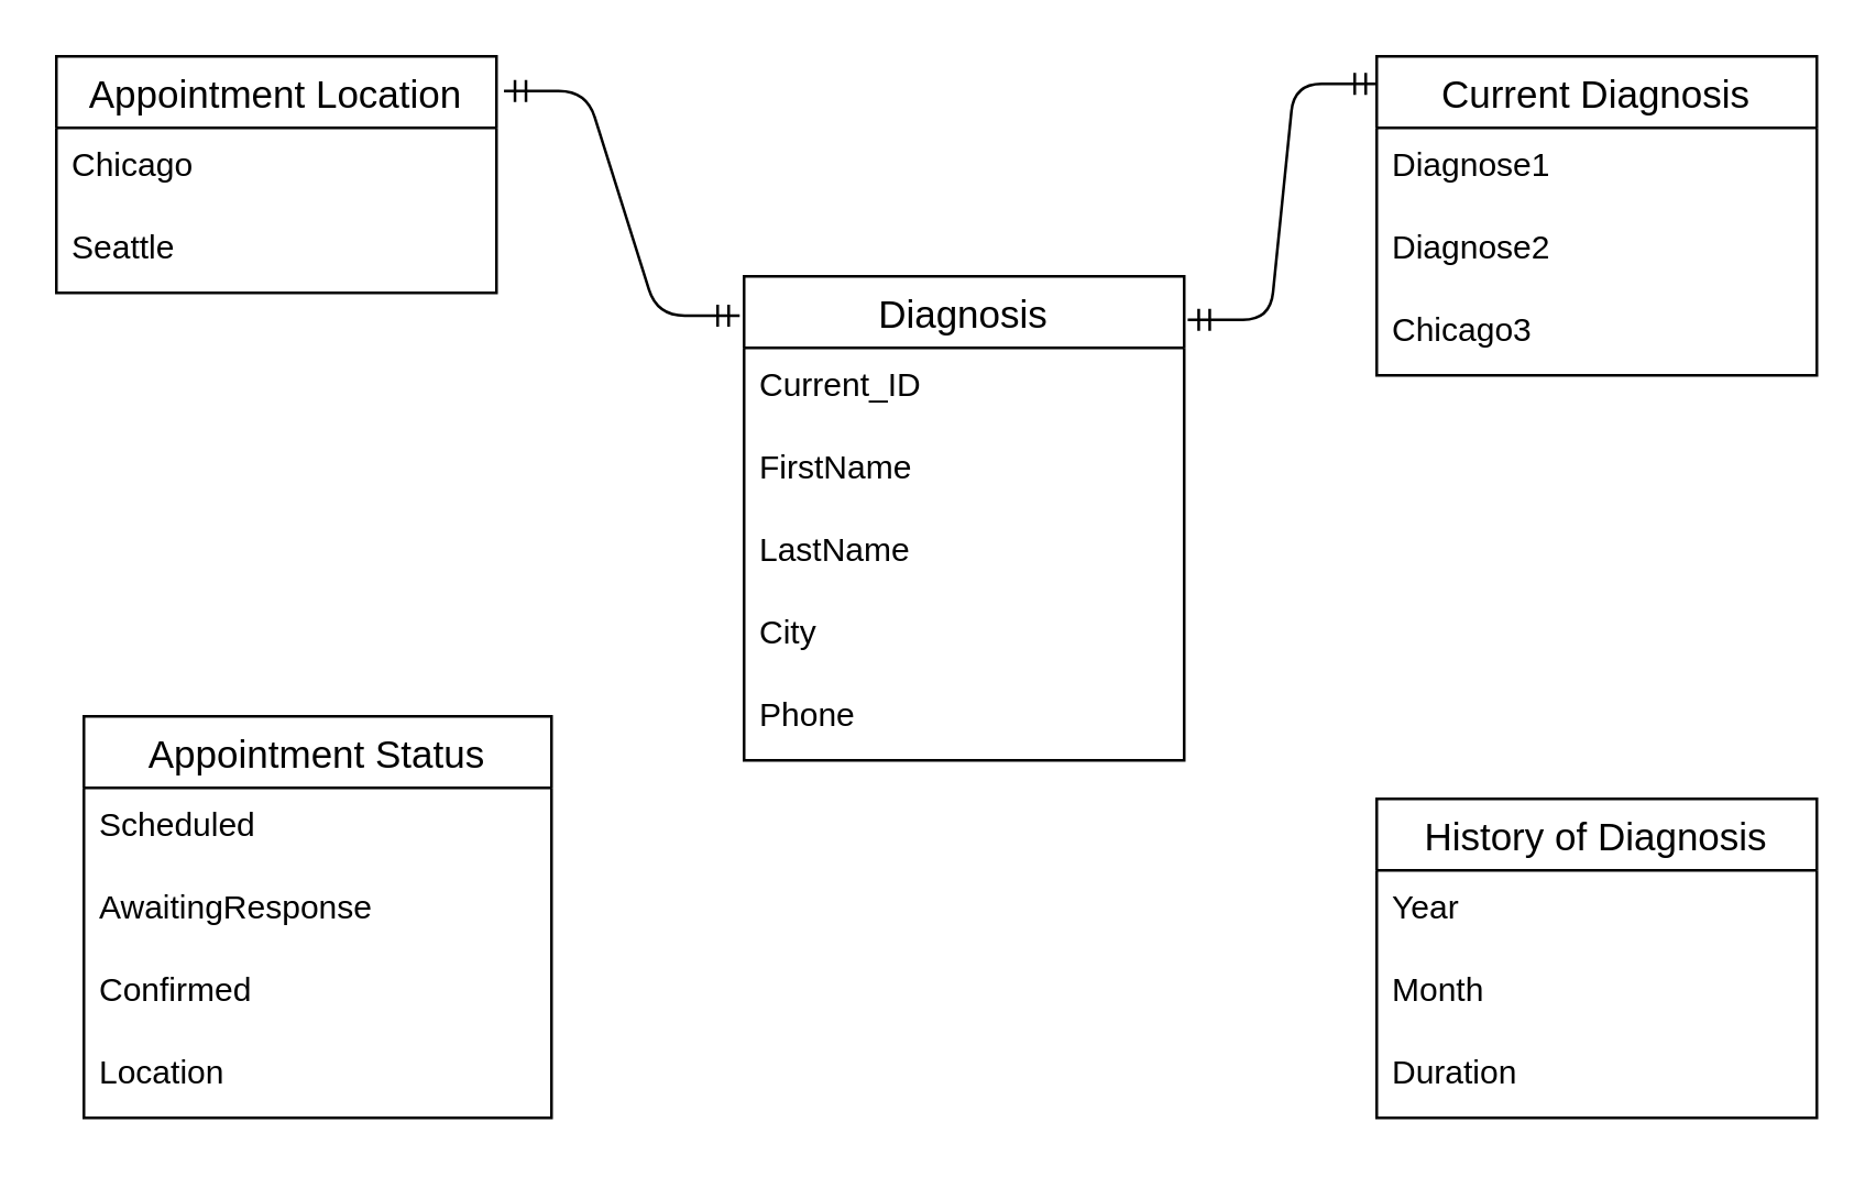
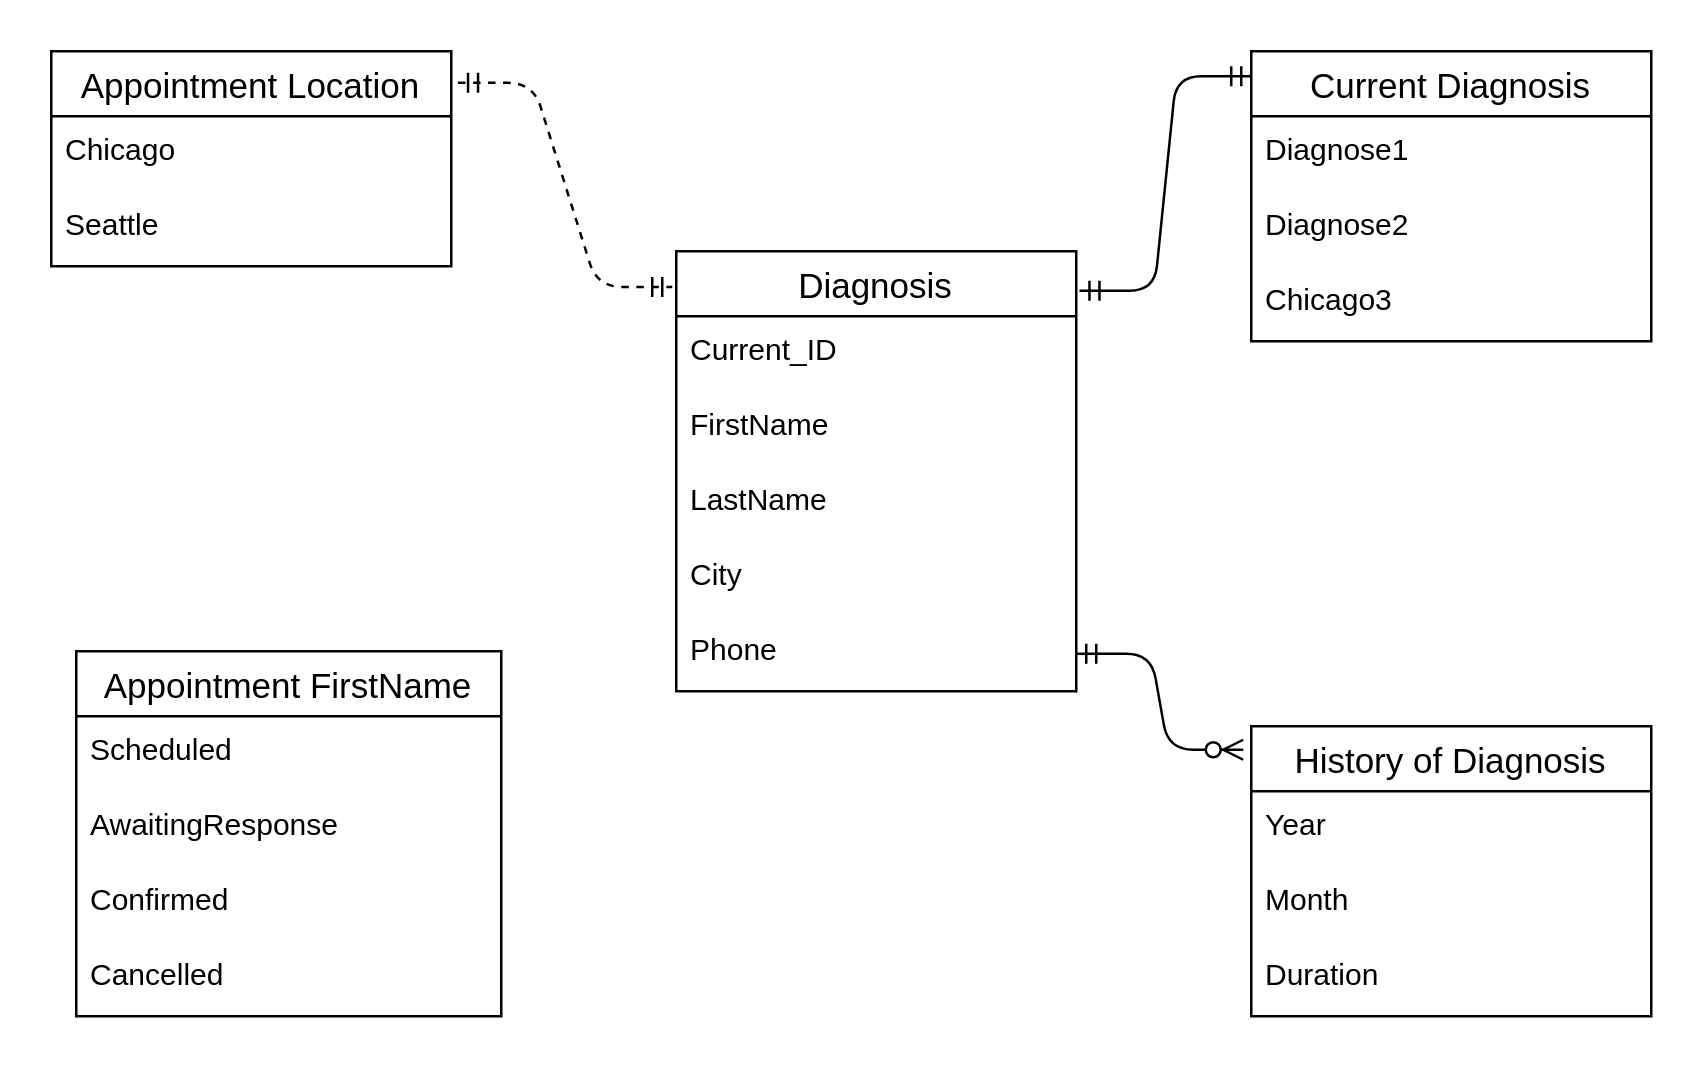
  <mxCell id="0" />
  <mxCell id="1" parent="0" />
- <mxCell id="2" value="Appointment Status" style="swimlane;fontStyle=0;childLayout=stackLayout;horizontal=1;startSize=26;horizontalStack=0;resizeParent=1;resizeParentMax=0;resizeLast=0;collapsible=1;marginBottom=0;align=center;fontSize=14;" parent="1" vertex="1"><mxGeometry x="30" y="260" width="170" height="146" as="geometry" /></mxCell>
+ <mxCell id="2" value="Appointment FirstName" style="swimlane;fontStyle=0;childLayout=stackLayout;horizontal=1;startSize=26;horizontalStack=0;resizeParent=1;resizeParentMax=0;resizeLast=0;collapsible=1;marginBottom=0;align=center;fontSize=14;" parent="1" vertex="1"><mxGeometry x="30" y="260" width="170" height="146" as="geometry" /></mxCell>
  <mxCell id="3" value="Scheduled" style="text;strokeColor=none;fillColor=none;spacingLeft=4;spacingRight=4;overflow=hidden;rotatable=0;points=[[0,0.5],[1,0.5]];portConstraint=eastwest;fontSize=12;" parent="2" vertex="1"><mxGeometry y="26" width="170" height="30" as="geometry" /></mxCell>
  <mxCell id="4" value="AwaitingResponse" style="text;strokeColor=none;fillColor=none;spacingLeft=4;spacingRight=4;overflow=hidden;rotatable=0;points=[[0,0.5],[1,0.5]];portConstraint=eastwest;fontSize=12;" parent="2" vertex="1"><mxGeometry y="56" width="170" height="30" as="geometry" /></mxCell>
  <mxCell id="5" value="Confirmed" style="text;strokeColor=none;fillColor=none;spacingLeft=4;spacingRight=4;overflow=hidden;rotatable=0;points=[[0,0.5],[1,0.5]];portConstraint=eastwest;fontSize=12;" parent="2" vertex="1"><mxGeometry y="86" width="170" height="30" as="geometry" /></mxCell>
- <mxCell id="6" value="Location" style="text;strokeColor=none;fillColor=none;spacingLeft=4;spacingRight=4;overflow=hidden;rotatable=0;points=[[0,0.5],[1,0.5]];portConstraint=eastwest;fontSize=12;" parent="2" vertex="1"><mxGeometry y="116" width="170" height="30" as="geometry" /></mxCell>
+ <mxCell id="6" value="Cancelled" style="text;strokeColor=none;fillColor=none;spacingLeft=4;spacingRight=4;overflow=hidden;rotatable=0;points=[[0,0.5],[1,0.5]];portConstraint=eastwest;fontSize=12;" parent="2" vertex="1"><mxGeometry y="116" width="170" height="30" as="geometry" /></mxCell>
  <mxCell id="7" value="Appointment Location" style="swimlane;fontStyle=0;childLayout=stackLayout;horizontal=1;startSize=26;horizontalStack=0;resizeParent=1;resizeParentMax=0;resizeLast=0;collapsible=1;marginBottom=0;align=center;fontSize=14;" parent="1" vertex="1"><mxGeometry x="20" y="20" width="160" height="86" as="geometry" /></mxCell>
  <mxCell id="8" value="Chicago" style="text;strokeColor=none;fillColor=none;spacingLeft=4;spacingRight=4;overflow=hidden;rotatable=0;points=[[0,0.5],[1,0.5]];portConstraint=eastwest;fontSize=12;" parent="7" vertex="1"><mxGeometry y="26" width="160" height="30" as="geometry" /></mxCell>
  <mxCell id="9" value="Seattle" style="text;strokeColor=none;fillColor=none;spacingLeft=4;spacingRight=4;overflow=hidden;rotatable=0;points=[[0,0.5],[1,0.5]];portConstraint=eastwest;fontSize=12;" parent="7" vertex="1"><mxGeometry y="56" width="160" height="30" as="geometry" /></mxCell>
  <mxCell id="10" value="Diagnosis" style="swimlane;fontStyle=0;childLayout=stackLayout;horizontal=1;startSize=26;horizontalStack=0;resizeParent=1;resizeParentMax=0;resizeLast=0;collapsible=1;marginBottom=0;align=center;fontSize=14;" parent="1" vertex="1"><mxGeometry x="270" y="100" width="160" height="176" as="geometry" /></mxCell>
  <mxCell id="11" value="Current_ID" style="text;strokeColor=none;fillColor=none;spacingLeft=4;spacingRight=4;overflow=hidden;rotatable=0;points=[[0,0.5],[1,0.5]];portConstraint=eastwest;fontSize=12;" parent="10" vertex="1"><mxGeometry y="26" width="160" height="30" as="geometry" /></mxCell>
  <mxCell id="12" value="FirstName" style="text;strokeColor=none;fillColor=none;spacingLeft=4;spacingRight=4;overflow=hidden;rotatable=0;points=[[0,0.5],[1,0.5]];portConstraint=eastwest;fontSize=12;" parent="10" vertex="1"><mxGeometry y="56" width="160" height="30" as="geometry" /></mxCell>
  <mxCell id="13" value="LastName" style="text;strokeColor=none;fillColor=none;spacingLeft=4;spacingRight=4;overflow=hidden;rotatable=0;points=[[0,0.5],[1,0.5]];portConstraint=eastwest;fontSize=12;" parent="10" vertex="1"><mxGeometry y="86" width="160" height="30" as="geometry" /></mxCell>
  <mxCell id="14" value="City" style="text;strokeColor=none;fillColor=none;spacingLeft=4;spacingRight=4;overflow=hidden;rotatable=0;points=[[0,0.5],[1,0.5]];portConstraint=eastwest;fontSize=12;" parent="10" vertex="1"><mxGeometry y="116" width="160" height="30" as="geometry" /></mxCell>
  <mxCell id="15" value="Phone" style="text;strokeColor=none;fillColor=none;spacingLeft=4;spacingRight=4;overflow=hidden;rotatable=0;points=[[0,0.5],[1,0.5]];portConstraint=eastwest;fontSize=12;" parent="10" vertex="1"><mxGeometry y="146" width="160" height="30" as="geometry" /></mxCell>
  <mxCell id="16" value="Current Diagnosis" style="swimlane;fontStyle=0;childLayout=stackLayout;horizontal=1;startSize=26;horizontalStack=0;resizeParent=1;resizeParentMax=0;resizeLast=0;collapsible=1;marginBottom=0;align=center;fontSize=14;" parent="1" vertex="1"><mxGeometry x="500" y="20" width="160" height="116" as="geometry" /></mxCell>
  <mxCell id="17" value="Diagnose1" style="text;strokeColor=none;fillColor=none;spacingLeft=4;spacingRight=4;overflow=hidden;rotatable=0;points=[[0,0.5],[1,0.5]];portConstraint=eastwest;fontSize=12;" parent="16" vertex="1"><mxGeometry y="26" width="160" height="30" as="geometry" /></mxCell>
  <mxCell id="18" value="Diagnose2" style="text;strokeColor=none;fillColor=none;spacingLeft=4;spacingRight=4;overflow=hidden;rotatable=0;points=[[0,0.5],[1,0.5]];portConstraint=eastwest;fontSize=12;" parent="16" vertex="1"><mxGeometry y="56" width="160" height="30" as="geometry" /></mxCell>
  <mxCell id="19" value="Chicago3" style="text;strokeColor=none;fillColor=none;spacingLeft=4;spacingRight=4;overflow=hidden;rotatable=0;points=[[0,0.5],[1,0.5]];portConstraint=eastwest;fontSize=12;" parent="16" vertex="1"><mxGeometry y="86" width="160" height="30" as="geometry" /></mxCell>
  <mxCell id="20" value="History of Diagnosis" style="swimlane;fontStyle=0;childLayout=stackLayout;horizontal=1;startSize=26;horizontalStack=0;resizeParent=1;resizeParentMax=0;resizeLast=0;collapsible=1;marginBottom=0;align=center;fontSize=14;" parent="1" vertex="1"><mxGeometry x="500" y="290" width="160" height="116" as="geometry" /></mxCell>
  <mxCell id="21" value="Year" style="text;strokeColor=none;fillColor=none;spacingLeft=4;spacingRight=4;overflow=hidden;rotatable=0;points=[[0,0.5],[1,0.5]];portConstraint=eastwest;fontSize=12;" parent="20" vertex="1"><mxGeometry y="26" width="160" height="30" as="geometry" /></mxCell>
  <mxCell id="22" value="Month" style="text;strokeColor=none;fillColor=none;spacingLeft=4;spacingRight=4;overflow=hidden;rotatable=0;points=[[0,0.5],[1,0.5]];portConstraint=eastwest;fontSize=12;" parent="20" vertex="1"><mxGeometry y="56" width="160" height="30" as="geometry" /></mxCell>
  <mxCell id="23" value="Duration" style="text;strokeColor=none;fillColor=none;spacingLeft=4;spacingRight=4;overflow=hidden;rotatable=0;points=[[0,0.5],[1,0.5]];portConstraint=eastwest;fontSize=12;" parent="20" vertex="1"><mxGeometry y="86" width="160" height="30" as="geometry" /></mxCell>
- <mxCell id="24" value="" style="edgeStyle=entityRelationEdgeStyle;fontSize=12;html=1;endArrow=ERmandOne;startArrow=ERmandOne;exitX=1.017;exitY=0.147;exitDx=0;exitDy=0;exitPerimeter=0;entryX=-0.01;entryY=0.081;entryDx=0;entryDy=0;entryPerimeter=0;" parent="1" source="7" target="10" edge="1"><mxGeometry width="100" height="100" relative="1" as="geometry"><mxPoint x="170" y="90" as="sourcePoint" /><mxPoint x="270" y="-10" as="targetPoint" /></mxGeometry></mxCell>
+ <mxCell id="24" value="" style="edgeStyle=entityRelationEdgeStyle;fontSize=12;html=1;endArrow=ERmandOne;startArrow=ERmandOne;exitX=1.017;exitY=0.147;exitDx=0;exitDy=0;exitPerimeter=0;entryX=-0.01;entryY=0.081;entryDx=0;entryDy=0;entryPerimeter=0;dashed=1;" parent="1" source="7" target="10" edge="1"><mxGeometry width="100" height="100" relative="1" as="geometry"><mxPoint x="170" y="90" as="sourcePoint" /><mxPoint x="270" y="-10" as="targetPoint" /></mxGeometry></mxCell>
  <mxCell id="25" value="" style="edgeStyle=entityRelationEdgeStyle;fontSize=12;html=1;endArrow=ERmandOne;startArrow=ERmandOne;entryX=0;entryY=0.086;entryDx=0;entryDy=0;entryPerimeter=0;exitX=1.008;exitY=0.09;exitDx=0;exitDy=0;exitPerimeter=0;" parent="1" source="10" target="16" edge="1"><mxGeometry width="100" height="100" relative="1" as="geometry"><mxPoint x="350" y="230" as="sourcePoint" /><mxPoint x="450" y="130" as="targetPoint" /></mxGeometry></mxCell>
+ <mxCell id="26" value="" style="edgeStyle=entityRelationEdgeStyle;fontSize=12;html=1;endArrow=ERzeroToMany;startArrow=ERmandOne;entryX=-0.02;entryY=0.081;entryDx=0;entryDy=0;entryPerimeter=0;exitX=1;exitY=0.5;exitDx=0;exitDy=0;" parent="1" source="15" target="20" edge="1"><mxGeometry width="100" height="100" relative="1" as="geometry"><mxPoint x="350" y="230" as="sourcePoint" /><mxPoint x="450" y="130" as="targetPoint" /></mxGeometry></mxCell>
